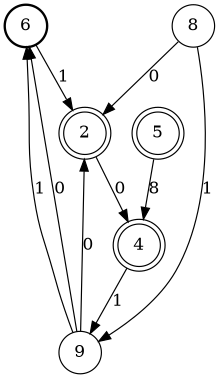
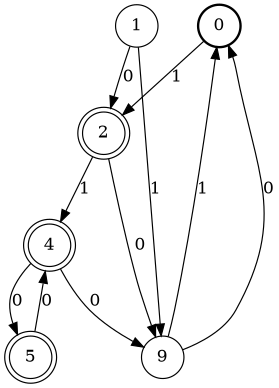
  digraph {
    node [shape=circle]
-   0 [style=bold label=6]
+   0 [style=bold]
    2 [peripheries=2]
-   1 [label=8]
+   1
    n4 [label=9]
    4 [peripheries=2]
    5 [peripheries=2]
    0 -> 2 [label=1]
-   n4 -> 2 [label=0]
-   2 -> 4 [label=0]
+   2 -> n4 [label=0]
+   2 -> 4 [label=1]
    1 -> 2 [label=0]
    1 -> n4 [label=1]
    n4 -> 0 [label=0]
    n4 -> 0 [label=1]
-   4 -> n4 [label=1]
-   5 -> 4 [label=8]
+   4 -> n4 [label=0]
+   4 -> 5 [label=0]
+   5 -> 4 [label=0]
  }
